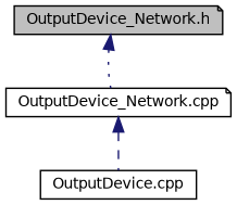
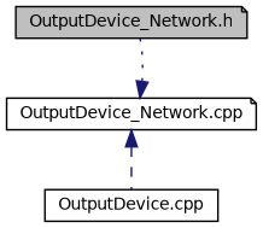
  digraph {
    node [color=black fillcolor=white fontname=Helvetica fontsize=10 shape=note style=filled]
    edge [color=midnightblue dir=back fontname=Helvetica fontsize=10 labelfontname=Helvetica labelfontsize=10]
    n1 [fillcolor=grey75 fontcolor=black height=0.2 label="OutputDevice_Network.h" width=0.4]
    n2 [height=0.2 label="OutputDevice_Network.cpp" width=0.4]
    n3 [height=0.2 label="OutputDevice.cpp" shape=box width=0.4]
-   n1 -> n2 [style=dotted]
+   n2 -> n1 [style=dotted]
    n2 -> n3 [style=dashed]
  }
